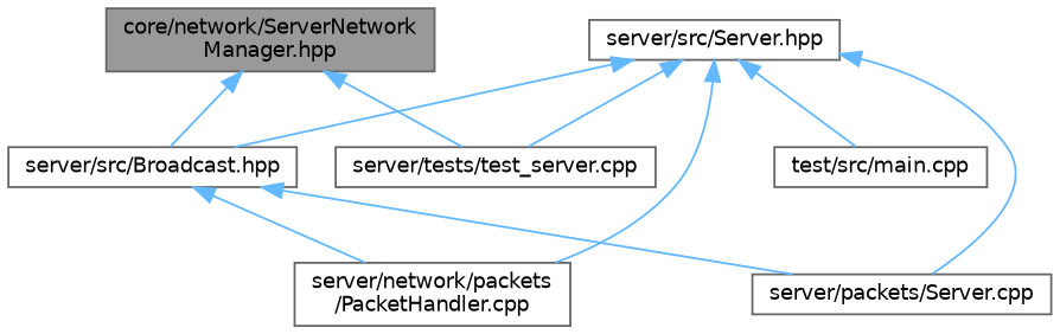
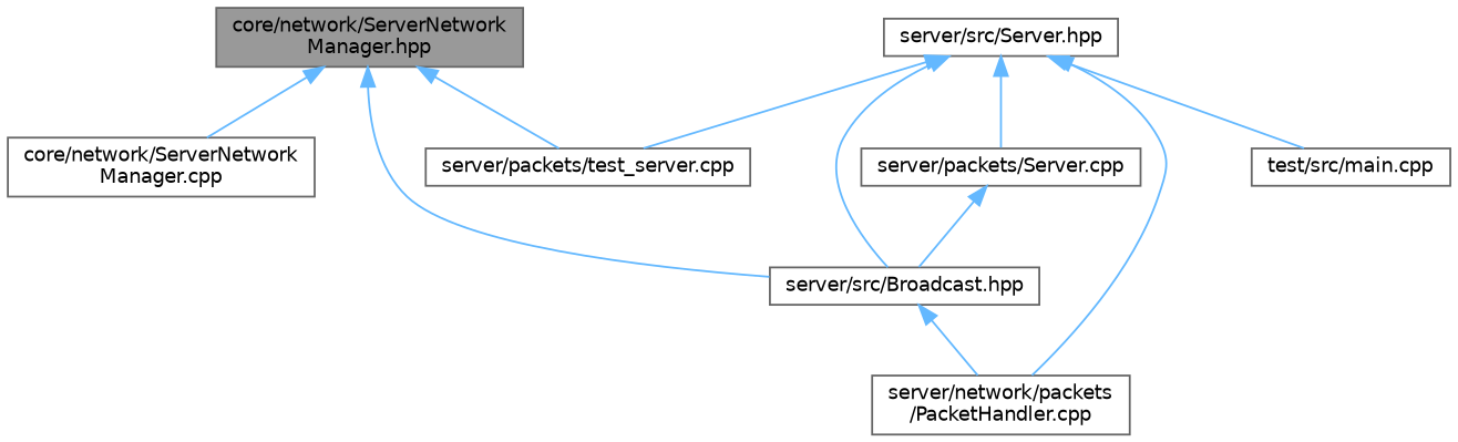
  digraph {
    node [color=grey40 fillcolor=white fontname=Helvetica fontsize=10 shape=box style=filled]
    edge [color=steelblue1 dir=back fontname=Helvetica fontsize=10 labelfontname=Helvetica labelfontsize=10 style=solid]
    n1 [color=gray40 fillcolor=grey60 fontcolor=black height=0.2 label="core/network/ServerNetwork\lManager.hpp" width=0.4]
+   n2 [height=0.2 label="core/network/ServerNetwork\lManager.cpp" width=0.4]
    n3 [height=0.2 label="server/src/Broadcast.hpp" width=0.4]
-   n4 [height=0.2 label="server/tests/test_server.cpp" width=0.4]
+   n4 [height=0.2 label="server/packets/test_server.cpp" width=0.4]
    n5 [height=0.2 label="server/packets/Server.cpp" width=0.4]
    n6 [height=0.2 label="server/network/packets\l/PacketHandler.cpp" width=0.4]
    n7 [height=0.2 label="server/src/Server.hpp" width=0.4]
    n8 [height=0.2 label="test/src/main.cpp" width=0.4]
+   n1 -> n2
    n1 -> n3
    n1 -> n4
-   n3 -> n5
+   n5 -> n3
    n3 -> n6
    n7 -> n3
    n7 -> n4
    n7 -> n5
    n7 -> n6
    n7 -> n8
  }
